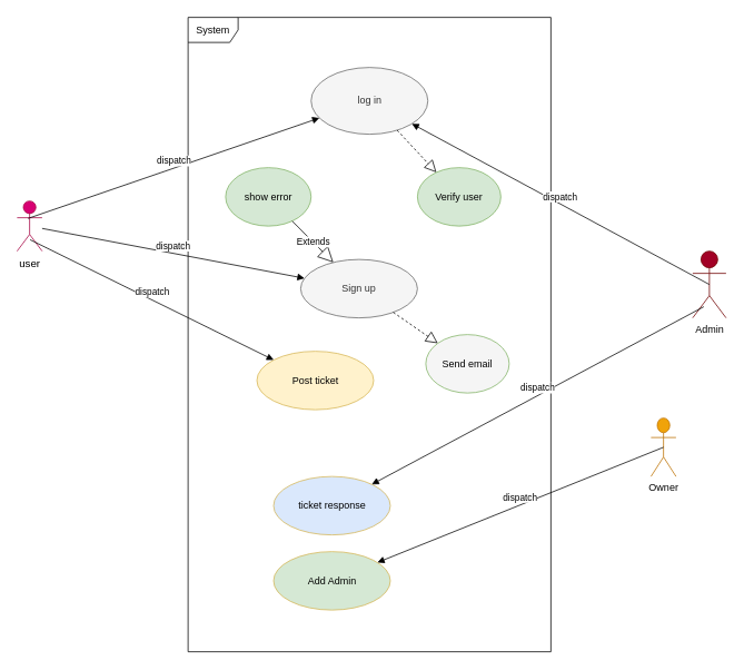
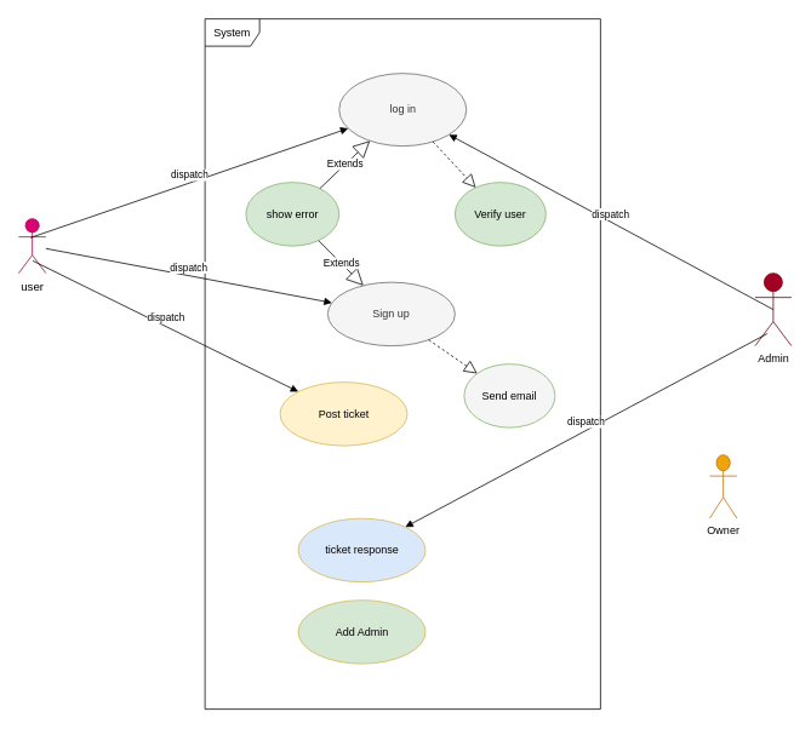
  <mxCell id="0" />
  <mxCell id="1" parent="0" />
  <mxCell id="2" value="System" style="shape=umlFrame;whiteSpace=wrap;html=1;" vertex="1" parent="1"><mxGeometry x="225" y="20" width="435" height="760" as="geometry" /></mxCell>
  <mxCell id="3" value="&lt;font color=&quot;#000000&quot; style=&quot;font-size: 13px; line-height: 1.3;&quot;&gt;user&lt;/font&gt;" style="shape=umlActor;verticalLabelPosition=bottom;verticalAlign=top;html=1;fillColor=#d80073;strokeColor=#A50040;fontColor=#ffffff;" vertex="1" parent="1"><mxGeometry x="20" y="240" width="30" height="60" as="geometry" /></mxCell>
  <mxCell id="4" value="&lt;font color=&quot;#000000&quot;&gt;Admin&lt;/font&gt;" style="shape=umlActor;verticalLabelPosition=bottom;verticalAlign=top;html=1;fillColor=#a20025;fontColor=#ffffff;strokeColor=#6F0000;" vertex="1" parent="1"><mxGeometry x="830" y="300" width="40" height="80" as="geometry" /></mxCell>
  <mxCell id="5" value="Owner" style="shape=umlActor;verticalLabelPosition=bottom;verticalAlign=top;html=1;fillColor=#f0a30a;fontColor=#000000;strokeColor=#BD7000;" vertex="1" parent="1"><mxGeometry x="780" y="500" width="30" height="70" as="geometry" /></mxCell>
  <mxCell id="6" value="log in" style="ellipse;whiteSpace=wrap;html=1;fillColor=#f5f5f5;fontColor=#333333;strokeColor=#666666;" vertex="1" parent="1"><mxGeometry x="372.5" y="80" width="140" height="80" as="geometry" /></mxCell>
  <mxCell id="7" value="Sign up" style="ellipse;whiteSpace=wrap;html=1;fillColor=#f5f5f5;fontColor=#333333;strokeColor=#666666;" vertex="1" parent="1"><mxGeometry x="360" y="310" width="140" height="70" as="geometry" /></mxCell>
  <mxCell id="8" value="show error" style="ellipse;whiteSpace=wrap;html=1;fillColor=#d5e8d4;strokeColor=#82b366;" vertex="1" parent="1"><mxGeometry x="270" y="200" width="102.5" height="70" as="geometry" /></mxCell>
  <mxCell id="9" value="Post ticket" style="ellipse;whiteSpace=wrap;html=1;fillColor=#fff2cc;strokeColor=#d6b656;" vertex="1" parent="1"><mxGeometry x="307.5" y="420" width="140" height="70" as="geometry" /></mxCell>
  <mxCell id="10" value="ticket response" style="ellipse;whiteSpace=wrap;html=1;fillColor=#dae8fc;strokeColor=#d6b656;" vertex="1" parent="1"><mxGeometry x="327.5" y="570" width="140" height="70" as="geometry" /></mxCell>
  <mxCell id="11" value="Add Admin" style="ellipse;whiteSpace=wrap;html=1;fillColor=#d5e8d4;strokeColor=#d6b656;" vertex="1" parent="1"><mxGeometry x="327.5" y="660" width="140" height="70" as="geometry" /></mxCell>
  <mxCell id="12" value="Verify user" style="ellipse;whiteSpace=wrap;html=1;fillColor=#d5e8d4;strokeColor=#82b366;" vertex="1" parent="1"><mxGeometry x="500" y="200" width="100" height="70" as="geometry" /></mxCell>
  <mxCell id="13" value="Send email" style="ellipse;whiteSpace=wrap;html=1;fillColor=#f5f5f5;strokeColor=#82b366;" vertex="1" parent="1"><mxGeometry x="510" y="400" width="100" height="70" as="geometry" /></mxCell>
+ <mxCell id="14" value="Extends" style="endArrow=block;endSize=16;endFill=0;html=1;rounded=0;" edge="1" parent="1" source="8" target="6"><mxGeometry width="160" relative="1" as="geometry"><mxPoint x="430" y="390" as="sourcePoint" /><mxPoint x="590" y="390" as="targetPoint" /></mxGeometry></mxCell>
  <mxCell id="15" value="Extends" style="endArrow=block;endSize=16;endFill=0;html=1;rounded=0;" edge="1" parent="1" source="8" target="7"><mxGeometry width="160" relative="1" as="geometry"><mxPoint x="430" y="390" as="sourcePoint" /><mxPoint x="590" y="390" as="targetPoint" /></mxGeometry></mxCell>
  <mxCell id="16" value="" style="endArrow=block;dashed=1;endFill=0;endSize=12;html=1;rounded=0;" edge="1" parent="1" source="6" target="12"><mxGeometry width="160" relative="1" as="geometry"><mxPoint x="430" y="390" as="sourcePoint" /><mxPoint x="590" y="390" as="targetPoint" /></mxGeometry></mxCell>
  <mxCell id="17" value="" style="endArrow=block;dashed=1;endFill=0;endSize=12;html=1;rounded=0;" edge="1" parent="1" source="7" target="13"><mxGeometry width="160" relative="1" as="geometry"><mxPoint x="430" y="390" as="sourcePoint" /><mxPoint x="590" y="390" as="targetPoint" /></mxGeometry></mxCell>
  <mxCell id="18" value="dispatch" style="html=1;verticalAlign=bottom;endArrow=block;rounded=0;exitX=0.44;exitY=0.347;exitDx=0;exitDy=0;exitPerimeter=0;" edge="1" parent="1" source="3" target="6"><mxGeometry width="80" relative="1" as="geometry"><mxPoint x="470" y="390" as="sourcePoint" /><mxPoint x="550" y="390" as="targetPoint" /></mxGeometry></mxCell>
  <mxCell id="19" value="dispatch" style="html=1;verticalAlign=bottom;endArrow=block;rounded=0;" edge="1" parent="1" source="3" target="7"><mxGeometry width="80" relative="1" as="geometry"><mxPoint x="470" y="390" as="sourcePoint" /><mxPoint x="550" y="390" as="targetPoint" /></mxGeometry></mxCell>
  <mxCell id="20" value="dispatch" style="html=1;verticalAlign=bottom;endArrow=block;rounded=0;exitX=0.52;exitY=0.773;exitDx=0;exitDy=0;exitPerimeter=0;" edge="1" parent="1" source="3" target="9"><mxGeometry width="80" relative="1" as="geometry"><mxPoint x="470" y="390" as="sourcePoint" /><mxPoint x="550" y="390" as="targetPoint" /></mxGeometry></mxCell>
  <mxCell id="21" value="dispatch" style="html=1;verticalAlign=bottom;endArrow=block;rounded=0;exitX=0.5;exitY=0.5;exitDx=0;exitDy=0;exitPerimeter=0;" edge="1" parent="1" source="4" target="6"><mxGeometry width="80" relative="1" as="geometry"><mxPoint x="470" y="390" as="sourcePoint" /><mxPoint x="550" y="390" as="targetPoint" /></mxGeometry></mxCell>
- <mxCell id="22" value="dispatch" style="html=1;verticalAlign=bottom;endArrow=block;rounded=0;exitX=0.5;exitY=0.5;exitDx=0;exitDy=0;exitPerimeter=0;" edge="1" parent="1" source="5" target="11"><mxGeometry width="80" relative="1" as="geometry"><mxPoint x="470" y="480" as="sourcePoint" /><mxPoint x="550" y="480" as="targetPoint" /></mxGeometry></mxCell>
  <mxCell id="23" value="dispatch" style="html=1;verticalAlign=bottom;endArrow=block;rounded=0;exitX=0.333;exitY=0.833;exitDx=0;exitDy=0;exitPerimeter=0;" edge="1" parent="1" source="4" target="10"><mxGeometry width="80" relative="1" as="geometry"><mxPoint x="470" y="480" as="sourcePoint" /><mxPoint x="550" y="480" as="targetPoint" /></mxGeometry></mxCell>
